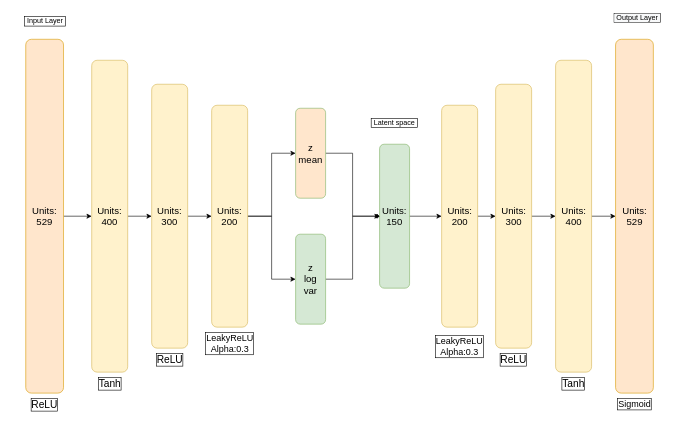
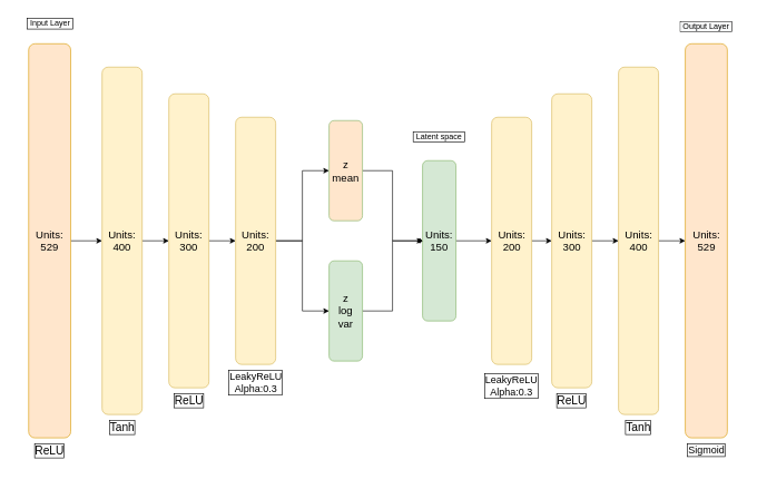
  <mxCell id="0" />
  <mxCell id="1" parent="0" />
  <mxCell id="2" value="" style="edgeStyle=orthogonalEdgeStyle;rounded=0;orthogonalLoop=1;jettySize=auto;html=1;" parent="1" source="3" target="5" edge="1"><mxGeometry relative="1" as="geometry" /></mxCell>
  <mxCell id="3" value="&lt;font style=&quot;font-size: 16px;&quot;&gt;Units: 529&lt;/font&gt;" style="rounded=1;whiteSpace=wrap;html=1;direction=south;fillColor=#ffe6cc;strokeColor=#d79b00;" parent="1" vertex="1"><mxGeometry x="42" y="65" width="63" height="590" as="geometry" /></mxCell>
  <mxCell id="4" value="" style="edgeStyle=orthogonalEdgeStyle;rounded=0;orthogonalLoop=1;jettySize=auto;html=1;" parent="1" source="5" target="7" edge="1"><mxGeometry relative="1" as="geometry" /></mxCell>
  <mxCell id="5" value="&lt;font style=&quot;font-size: 16px;&quot;&gt;Units: 400&lt;/font&gt;" style="rounded=1;whiteSpace=wrap;html=1;direction=south;fillColor=#fff2cc;strokeColor=#d6b656;" parent="1" vertex="1"><mxGeometry x="152" y="100" width="60" height="520" as="geometry" /></mxCell>
  <mxCell id="6" value="" style="edgeStyle=orthogonalEdgeStyle;rounded=0;orthogonalLoop=1;jettySize=auto;html=1;" parent="1" source="7" target="10" edge="1"><mxGeometry relative="1" as="geometry" /></mxCell>
  <mxCell id="7" value="&lt;font style=&quot;font-size: 16px;&quot;&gt;Units: 300&lt;/font&gt;" style="rounded=1;whiteSpace=wrap;html=1;direction=south;fillColor=#fff2cc;strokeColor=#d6b656;" parent="1" vertex="1"><mxGeometry x="252" y="140" width="60" height="440" as="geometry" /></mxCell>
  <mxCell id="8" style="edgeStyle=orthogonalEdgeStyle;rounded=0;orthogonalLoop=1;jettySize=auto;html=1;exitX=0.5;exitY=0;exitDx=0;exitDy=0;" edge="1" parent="1" source="10" target="31"><mxGeometry relative="1" as="geometry" /></mxCell>
  <mxCell id="9" style="edgeStyle=orthogonalEdgeStyle;rounded=0;orthogonalLoop=1;jettySize=auto;html=1;exitX=0.5;exitY=0;exitDx=0;exitDy=0;entryX=0.5;entryY=1;entryDx=0;entryDy=0;" edge="1" parent="1" source="10" target="29"><mxGeometry relative="1" as="geometry" /></mxCell>
  <mxCell id="10" value="&lt;font style=&quot;font-size: 16px;&quot;&gt;Units: 200&lt;/font&gt;" style="rounded=1;whiteSpace=wrap;html=1;direction=south;fillColor=#fff2cc;strokeColor=#d6b656;" parent="1" vertex="1"><mxGeometry x="352" y="175" width="60" height="370" as="geometry" /></mxCell>
  <mxCell id="11" style="edgeStyle=orthogonalEdgeStyle;rounded=0;orthogonalLoop=1;jettySize=auto;html=1;exitX=0.5;exitY=0;exitDx=0;exitDy=0;entryX=0.5;entryY=1;entryDx=0;entryDy=0;" parent="1" source="12" target="14" edge="1"><mxGeometry relative="1" as="geometry" /></mxCell>
  <mxCell id="12" value="&lt;font style=&quot;font-size: 16px;&quot;&gt;Units: 200&lt;/font&gt;" style="rounded=1;whiteSpace=wrap;html=1;direction=south;fillColor=#fff2cc;strokeColor=#d6b656;" parent="1" vertex="1"><mxGeometry x="735.5" y="175" width="60" height="370" as="geometry" /></mxCell>
  <mxCell id="13" style="edgeStyle=orthogonalEdgeStyle;rounded=0;orthogonalLoop=1;jettySize=auto;html=1;exitX=0.5;exitY=0;exitDx=0;exitDy=0;" parent="1" source="14" target="16" edge="1"><mxGeometry relative="1" as="geometry" /></mxCell>
  <mxCell id="14" value="&lt;font style=&quot;font-size: 16px;&quot;&gt;Units: 300&lt;/font&gt;" style="rounded=1;whiteSpace=wrap;html=1;direction=south;fillColor=#fff2cc;strokeColor=#d6b656;" parent="1" vertex="1"><mxGeometry x="825.5" y="140" width="60" height="440" as="geometry" /></mxCell>
  <mxCell id="15" style="edgeStyle=orthogonalEdgeStyle;rounded=0;orthogonalLoop=1;jettySize=auto;html=1;exitX=0.5;exitY=0;exitDx=0;exitDy=0;entryX=0.5;entryY=1;entryDx=0;entryDy=0;" parent="1" source="16" target="17" edge="1"><mxGeometry relative="1" as="geometry" /></mxCell>
  <mxCell id="16" value="&lt;font style=&quot;font-size: 16px;&quot;&gt;Units: 400&lt;/font&gt;" style="rounded=1;whiteSpace=wrap;html=1;direction=south;fillColor=#fff2cc;strokeColor=#d6b656;" parent="1" vertex="1"><mxGeometry x="925.5" y="100" width="60" height="520" as="geometry" /></mxCell>
  <mxCell id="17" value="&lt;font style=&quot;font-size: 16px;&quot;&gt;Units: 529&lt;/font&gt;" style="rounded=1;whiteSpace=wrap;html=1;direction=south;labelBorderColor=none;fillColor=#ffe6cc;strokeColor=#d79b00;" parent="1" vertex="1"><mxGeometry x="1025.5" y="65" width="63" height="590" as="geometry" /></mxCell>
  <mxCell id="18" value="&amp;nbsp;Input Layer&amp;nbsp;" style="text;html=1;align=center;verticalAlign=middle;resizable=0;points=[];autosize=1;strokeColor=none;fillColor=none;labelBorderColor=default;" parent="1" vertex="1"><mxGeometry x="28.5" y="20" width="90" height="30" as="geometry" /></mxCell>
- <mxCell id="19" value="&lt;span style=&quot;color: rgb(0, 0, 0); font-family: Helvetica; font-size: 12px; font-style: normal; font-variant-ligatures: normal; font-variant-caps: normal; font-weight: 400; letter-spacing: normal; orphans: 2; text-indent: 0px; text-transform: none; widows: 2; word-spacing: 0px; -webkit-text-stroke-width: 0px; background-color: rgb(248, 249, 250); text-decoration-thickness: initial; text-decoration-style: initial; text-decoration-color: initial; float: none; display: inline !important;&quot;&gt;&amp;nbsp;Output Layer&amp;nbsp;&lt;/span&gt;" style="text;whiteSpace=wrap;html=1;labelBorderColor=default;align=center;" parent="1" vertex="1"><mxGeometry x="1017" y="15" width="90" height="40" as="geometry" /></mxCell>
+ <mxCell id="19" value="&lt;span style=&quot;color: rgb(0, 0, 0); font-family: Helvetica; font-size: 12px; font-style: normal; font-variant-ligatures: normal; font-variant-caps: normal; font-weight: 400; letter-spacing: normal; orphans: 2; text-indent: 0px; text-transform: none; widows: 2; word-spacing: 0px; -webkit-text-stroke-width: 0px; background-color: rgb(248, 249, 250); text-decoration-thickness: initial; text-decoration-style: initial; text-decoration-color: initial; float: none; display: inline !important;&quot;&gt;&amp;nbsp;Output Layer&amp;nbsp;&lt;/span&gt;" style="text;whiteSpace=wrap;html=1;labelBorderColor=default;align=center;" parent="1" vertex="1"><mxGeometry x="1012" y="25" width="90" height="40" as="geometry" /></mxCell>
  <mxCell id="20" value="&lt;div style=&quot;font-size: 17px;&quot;&gt;&lt;span style=&quot;background-color: initial; font-size: 17px;&quot;&gt;Tanh&lt;/span&gt;&lt;/div&gt;" style="text;whiteSpace=wrap;html=1;fontColor=#000000;align=center;labelBorderColor=default;spacing=4;fontSize=17;" parent="1" vertex="1"><mxGeometry x="128.5" y="620" width="107" height="55" as="geometry" /></mxCell>
  <mxCell id="21" value="&lt;div style=&quot;font-size: 17px;&quot;&gt;&lt;span style=&quot;background-color: initial; font-size: 17px;&quot;&gt;ReLU&lt;/span&gt;&lt;/div&gt;" style="text;whiteSpace=wrap;html=1;fontColor=#000000;align=center;labelBorderColor=default;spacing=4;fontSize=17;" parent="1" vertex="1"><mxGeometry y="580" width="107" height="55" as="geometry" x="802" /></mxCell>
  <mxCell id="22" value="&lt;div style=&quot;font-size: 15px;&quot;&gt;LeakyReLU&lt;/div&gt;&lt;div style=&quot;font-size: 15px;&quot;&gt;Alpha:0.3&lt;/div&gt;" style="text;whiteSpace=wrap;html=1;fontColor=#000000;align=center;labelBorderColor=default;spacing=4;fontSize=15;" parent="1" vertex="1"><mxGeometry x="712" y="550" width="107" height="55" as="geometry" /></mxCell>
  <mxCell id="23" value="&lt;div style=&quot;font-size: 17px;&quot;&gt;&lt;span style=&quot;background-color: initial; font-size: 17px;&quot;&gt;Tanh&lt;/span&gt;&lt;/div&gt;" style="text;whiteSpace=wrap;html=1;fontColor=#000000;align=center;labelBorderColor=default;spacing=4;fontSize=17;" parent="1" vertex="1"><mxGeometry x="902" y="620" width="107" height="55" as="geometry" /></mxCell>
  <mxCell id="24" value="&lt;div style=&quot;font-size: 15px;&quot;&gt;Sigmoid&lt;/div&gt;" style="text;whiteSpace=wrap;html=1;fontColor=#000000;align=center;labelBorderColor=default;spacing=4;fontSize=15;" parent="1" vertex="1"><mxGeometry x="1003.5" y="655" width="107" height="55" as="geometry" /></mxCell>
  <mxCell id="25" style="edgeStyle=orthogonalEdgeStyle;rounded=0;orthogonalLoop=1;jettySize=auto;html=1;exitX=0.5;exitY=0;exitDx=0;exitDy=0;entryX=0.5;entryY=1;entryDx=0;entryDy=0;" edge="1" parent="1" source="26" target="12"><mxGeometry relative="1" as="geometry" /></mxCell>
  <mxCell id="26" value="&lt;font style=&quot;font-size: 16px;&quot;&gt;Units: 150&lt;/font&gt;" style="rounded=1;whiteSpace=wrap;html=1;direction=south;fillColor=#d5e8d4;strokeColor=#82b366;" vertex="1" parent="1"><mxGeometry x="632" y="240" width="50" height="240" as="geometry" /></mxCell>
  <mxCell id="27" value="&lt;div style=&quot;&quot;&gt;&lt;span style=&quot;background-color: initial;&quot;&gt;&amp;nbsp;Latent space&amp;nbsp;&lt;/span&gt;&lt;/div&gt;" style="text;whiteSpace=wrap;html=1;fontColor=#000000;align=center;labelBorderColor=default;" vertex="1" parent="1"><mxGeometry x="612" y="190" width="90" height="40" as="geometry" /></mxCell>
  <mxCell id="28" style="edgeStyle=orthogonalEdgeStyle;rounded=0;orthogonalLoop=1;jettySize=auto;html=1;exitX=0.5;exitY=0;exitDx=0;exitDy=0;endArrow=diamond;" edge="1" parent="1" source="29" target="26"><mxGeometry relative="1" as="geometry" /></mxCell>
  <mxCell id="29" value="&lt;span style=&quot;font-size: 16px;&quot;&gt;z mean&lt;/span&gt;" style="rounded=1;whiteSpace=wrap;html=1;direction=south;fillColor=#ffe6cc;strokeColor=#82b366;" vertex="1" parent="1"><mxGeometry x="492" y="180" width="50" height="150" as="geometry" /></mxCell>
  <mxCell id="30" style="edgeStyle=orthogonalEdgeStyle;rounded=0;orthogonalLoop=1;jettySize=auto;html=1;exitX=0.5;exitY=0;exitDx=0;exitDy=0;" edge="1" parent="1" source="31" target="26"><mxGeometry relative="1" as="geometry" /></mxCell>
  <mxCell id="31" value="&lt;span style=&quot;font-size: 16px;&quot;&gt;z &lt;br&gt;log var&lt;/span&gt;" style="rounded=1;whiteSpace=wrap;html=1;direction=south;fillColor=#d5e8d4;strokeColor=#82b366;" vertex="1" parent="1"><mxGeometry x="492" y="390" width="50" height="150" as="geometry" /></mxCell>
  <mxCell id="32" value="&lt;div style=&quot;font-size: 17px;&quot;&gt;&lt;span style=&quot;background-color: initial; font-size: 17px;&quot;&gt;ReLU&lt;/span&gt;&lt;/div&gt;" style="text;whiteSpace=wrap;html=1;fontColor=#000000;align=center;labelBorderColor=default;spacing=4;fontSize=17;" vertex="1" parent="1"><mxGeometry x="20" y="655" width="107" height="55" as="geometry" /></mxCell>
  <mxCell id="33" value="&lt;div style=&quot;font-size: 17px;&quot;&gt;&lt;span style=&quot;background-color: initial; font-size: 17px;&quot;&gt;ReLU&lt;/span&gt;&lt;/div&gt;" style="text;whiteSpace=wrap;html=1;fontColor=#000000;align=center;labelBorderColor=default;spacing=4;fontSize=17;" vertex="1" parent="1"><mxGeometry x="228.5" y="580" width="107" height="55" as="geometry" /></mxCell>
  <mxCell id="34" value="&lt;div style=&quot;font-size: 15px;&quot;&gt;LeakyReLU&lt;/div&gt;&lt;div style=&quot;font-size: 15px;&quot;&gt;Alpha:0.3&lt;/div&gt;" style="text;whiteSpace=wrap;html=1;fontColor=#000000;align=center;labelBorderColor=default;spacing=4;fontSize=15;" vertex="1" parent="1"><mxGeometry x="328.5" y="545" width="107" height="55" as="geometry" /></mxCell>
